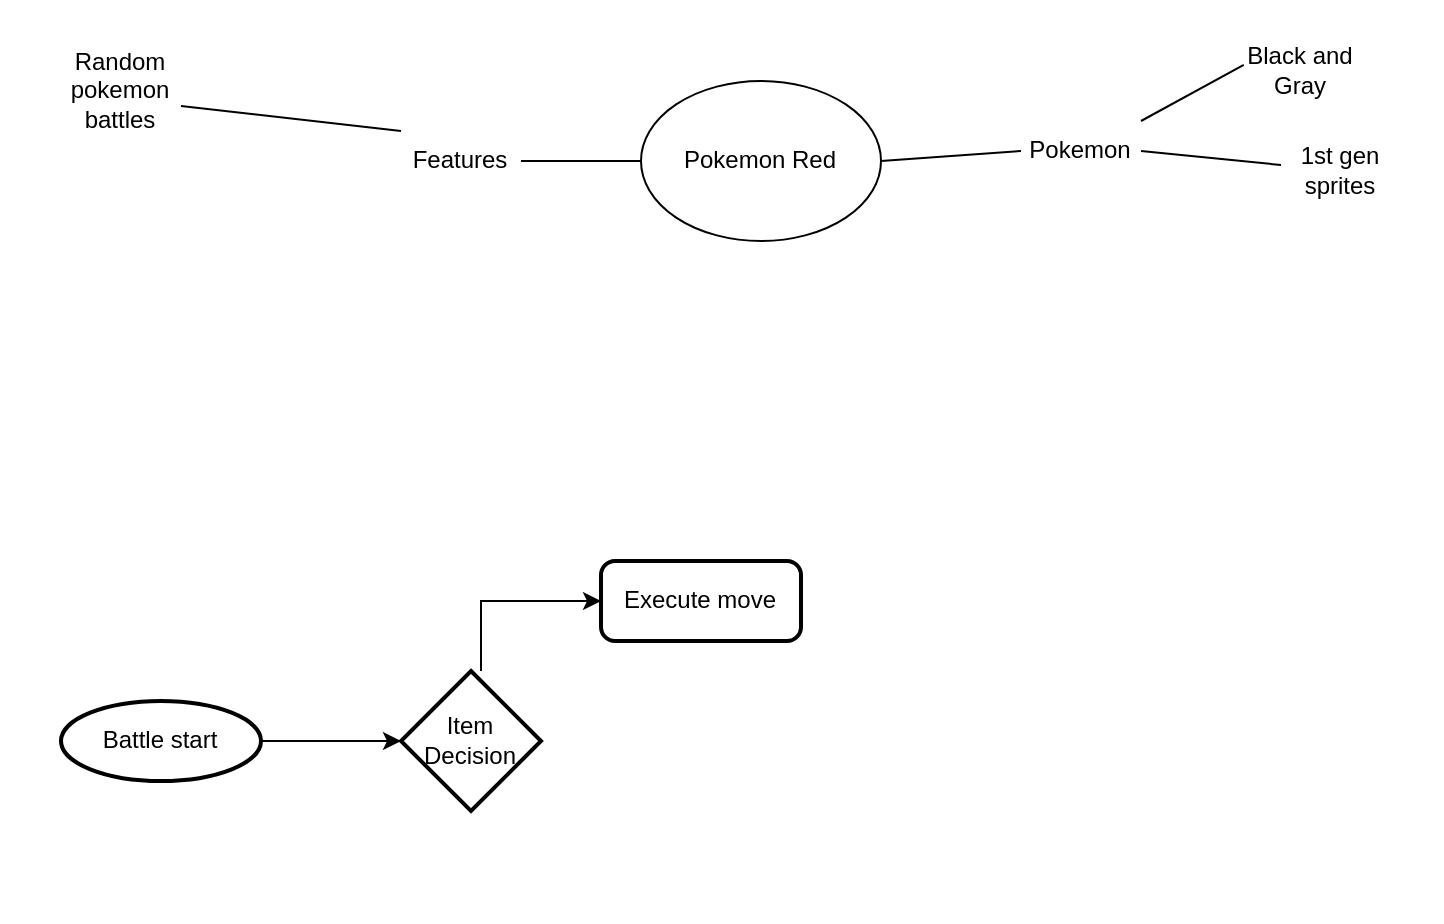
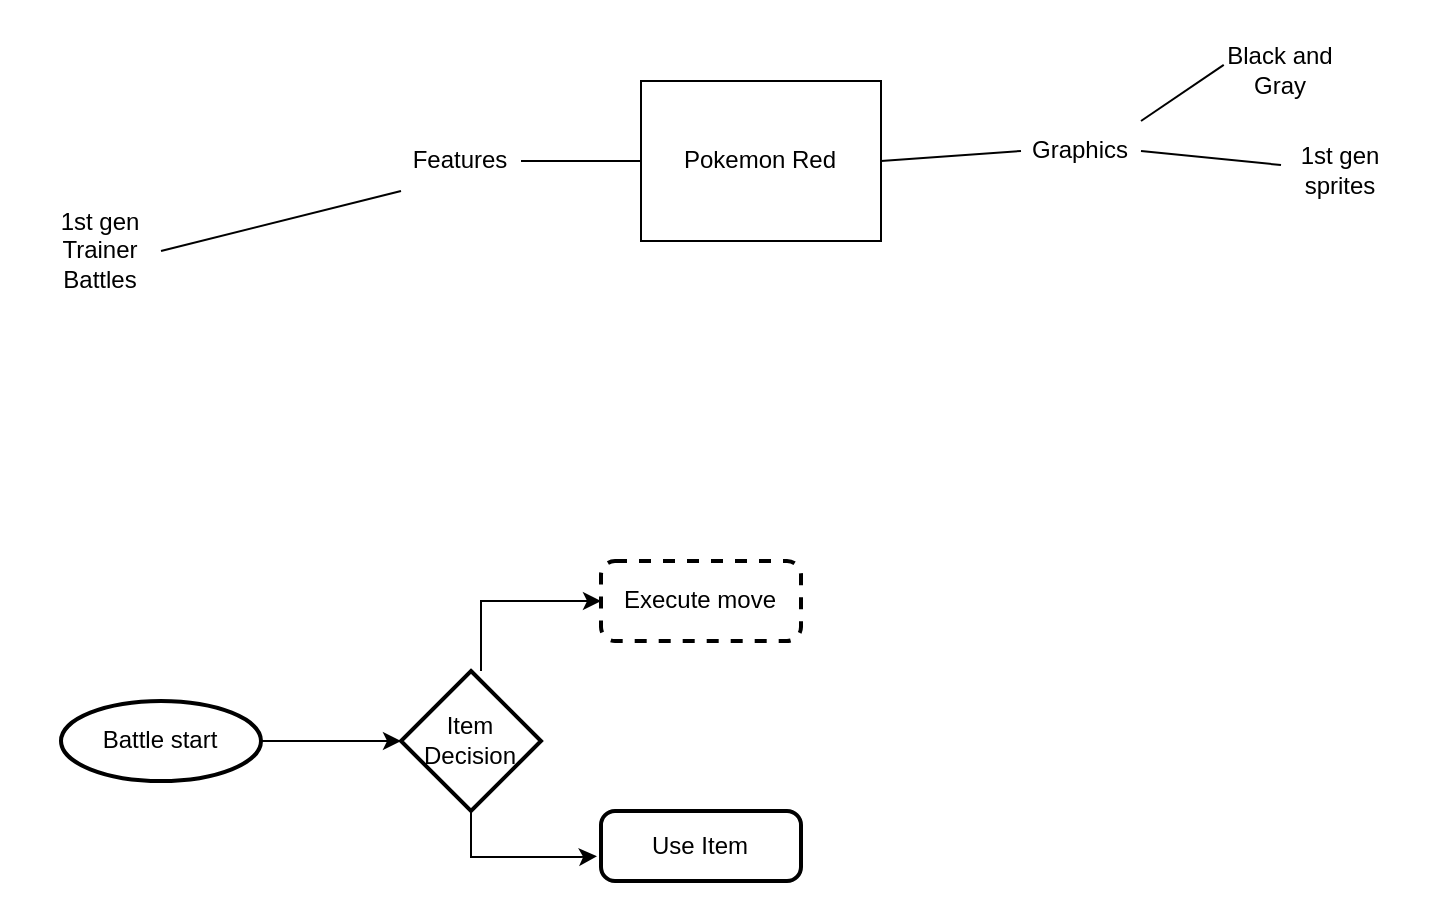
  <mxCell id="0" />
  <mxCell id="1" parent="0" />
- <mxCell id="2" value="Pokemon Red" style="ellipse;whiteSpace=wrap;html=1;" vertex="1" parent="1"><mxGeometry x="320" y="40" width="120" height="80" as="geometry" /></mxCell>
- <mxCell id="3" value="Pokemon" style="text;html=1;strokeColor=none;fillColor=none;align=center;verticalAlign=middle;whiteSpace=wrap;rounded=0;" vertex="1" parent="1"><mxGeometry x="510" y="60" width="60" height="30" as="geometry" /></mxCell>
+ <mxCell id="2" value="Pokemon Red" style="whiteSpace=wrap;html=1;rounded=0;" vertex="1" parent="1"><mxGeometry x="320" y="40" width="120" height="80" as="geometry" /></mxCell>
+ <mxCell id="3" value="Graphics" style="text;html=1;strokeColor=none;fillColor=none;align=center;verticalAlign=middle;whiteSpace=wrap;rounded=0;" vertex="1" parent="1"><mxGeometry x="510" y="60" width="60" height="30" as="geometry" /></mxCell>
  <mxCell id="4" value="" style="endArrow=none;html=1;rounded=0;entryX=0;entryY=0.5;entryDx=0;entryDy=0;exitX=1;exitY=0.5;exitDx=0;exitDy=0;" edge="1" parent="1" source="5" target="2"><mxGeometry width="50" height="50" relative="1" as="geometry"><mxPoint x="190" y="180" as="sourcePoint" /><mxPoint x="400" y="110" as="targetPoint" /></mxGeometry></mxCell>
  <mxCell id="5" value="Features" style="text;html=1;strokeColor=none;fillColor=none;align=center;verticalAlign=middle;whiteSpace=wrap;rounded=0;" vertex="1" parent="1"><mxGeometry x="200" y="65" width="60" height="30" as="geometry" /></mxCell>
+ <mxCell id="6" value="" style="endArrow=none;html=1;rounded=0;exitX=1;exitY=0.5;exitDx=0;exitDy=0;entryX=0;entryY=1;entryDx=0;entryDy=0;" edge="1" parent="1" source="7" target="5"><mxGeometry width="50" height="50" relative="1" as="geometry"><mxPoint x="130" y="180" as="sourcePoint" /><mxPoint x="190" y="180" as="targetPoint" /></mxGeometry></mxCell>
+ <mxCell id="7" value="1st gen Trainer Battles" style="text;html=1;strokeColor=none;fillColor=none;align=center;verticalAlign=middle;whiteSpace=wrap;rounded=0;" vertex="1" parent="1"><mxGeometry x="20" y="110" width="60" height="30" as="geometry" /></mxCell>
  <mxCell id="8" value="" style="endArrow=none;html=1;rounded=0;exitX=1;exitY=0.5;exitDx=0;exitDy=0;entryX=0;entryY=0.5;entryDx=0;entryDy=0;" edge="1" parent="1" source="2" target="3"><mxGeometry width="50" height="50" relative="1" as="geometry"><mxPoint x="350" y="170" as="sourcePoint" /><mxPoint x="600" y="110" as="targetPoint" /><Array as="points" /></mxGeometry></mxCell>
  <mxCell id="9" value="" style="endArrow=none;html=1;rounded=0;exitX=1;exitY=0;exitDx=0;exitDy=0;entryX=0.023;entryY=0.397;entryDx=0;entryDy=0;entryPerimeter=0;" edge="1" parent="1" source="3" target="10"><mxGeometry width="50" height="50" relative="1" as="geometry"><mxPoint x="600" y="-30" as="sourcePoint" /><mxPoint x="570" y="-20" as="targetPoint" /></mxGeometry></mxCell>
- <mxCell id="10" value="Black and Gray" style="text;html=1;strokeColor=none;fillColor=none;align=center;verticalAlign=middle;whiteSpace=wrap;rounded=0;" vertex="1" parent="1"><mxGeometry x="620" y="20" width="60" height="30" as="geometry" /></mxCell>
+ <mxCell id="10" value="Black and Gray" style="text;html=1;strokeColor=none;fillColor=none;align=center;verticalAlign=middle;whiteSpace=wrap;rounded=0;" vertex="1" parent="1"><mxGeometry x="610" y="20" width="60" height="30" as="geometry" /></mxCell>
  <mxCell id="11" value="1st gen sprites" style="text;html=1;strokeColor=none;fillColor=none;align=center;verticalAlign=middle;whiteSpace=wrap;rounded=0;" vertex="1" parent="1"><mxGeometry x="640" y="70" width="60" height="30" as="geometry" /></mxCell>
  <mxCell id="12" value="" style="endArrow=none;html=1;rounded=0;entryX=1;entryY=0.5;entryDx=0;entryDy=0;" edge="1" parent="1" source="11" target="3"><mxGeometry width="50" height="50" relative="1" as="geometry"><mxPoint x="350" y="160" as="sourcePoint" /><mxPoint x="400" y="110" as="targetPoint" /><Array as="points" /></mxGeometry></mxCell>
- <mxCell id="13" value="Random pokemon battles" style="text;html=1;strokeColor=none;fillColor=none;align=center;verticalAlign=middle;whiteSpace=wrap;rounded=0;" vertex="1" parent="1"><mxGeometry x="30" y="30" width="60" height="30" as="geometry" /></mxCell>
- <mxCell id="14" value="" style="endArrow=none;html=1;rounded=0;exitX=0;exitY=0;exitDx=0;exitDy=0;entryX=1;entryY=0.75;entryDx=0;entryDy=0;" edge="1" parent="1" source="5" target="13"><mxGeometry width="50" height="50" relative="1" as="geometry"><mxPoint x="350" y="140" as="sourcePoint" /><mxPoint x="400" y="90" as="targetPoint" /></mxGeometry></mxCell>
  <mxCell id="15" style="edgeStyle=orthogonalEdgeStyle;rounded=0;orthogonalLoop=1;jettySize=auto;html=1;" edge="1" parent="1" source="16" target="19"><mxGeometry relative="1" as="geometry" /></mxCell>
  <mxCell id="16" value="Battle start" style="strokeWidth=2;html=1;shape=mxgraph.flowchart.start_2;whiteSpace=wrap;" vertex="1" parent="1"><mxGeometry x="30" y="350" width="100" height="40" as="geometry" /></mxCell>
  <mxCell id="17" style="edgeStyle=orthogonalEdgeStyle;rounded=0;orthogonalLoop=1;jettySize=auto;html=1;entryX=0;entryY=0.5;entryDx=0;entryDy=0;" edge="1" parent="1" source="19" target="20"><mxGeometry relative="1" as="geometry"><mxPoint x="290" y="300" as="targetPoint" /><Array as="points"><mxPoint x="240" y="300" /></Array></mxGeometry></mxCell>
+ <mxCell id="18" style="edgeStyle=orthogonalEdgeStyle;rounded=0;orthogonalLoop=1;jettySize=auto;html=1;entryX=-0.02;entryY=0.646;entryDx=0;entryDy=0;entryPerimeter=0;" edge="1" parent="1" source="19" target="21"><mxGeometry relative="1" as="geometry"><mxPoint x="250" y="430" as="targetPoint" /><Array as="points"><mxPoint x="235" y="428" /><mxPoint x="290" y="428" /></Array></mxGeometry></mxCell>
  <mxCell id="19" value="Item Decision" style="strokeWidth=2;html=1;shape=mxgraph.flowchart.decision;whiteSpace=wrap;" vertex="1" parent="1"><mxGeometry x="200" y="335" width="70" height="70" as="geometry" /></mxCell>
- <mxCell id="20" value="Execute move" style="rounded=1;whiteSpace=wrap;html=1;absoluteArcSize=1;arcSize=14;strokeWidth=2;" vertex="1" parent="1"><mxGeometry x="300" y="280" width="100" height="40" as="geometry" /></mxCell>
+ <mxCell id="20" value="Execute move" style="rounded=1;whiteSpace=wrap;html=1;absoluteArcSize=1;arcSize=14;strokeWidth=2;dashed=1;" vertex="1" parent="1"><mxGeometry x="300" y="280" width="100" height="40" as="geometry" /></mxCell>
+ <mxCell id="21" value="Use Item" style="rounded=1;whiteSpace=wrap;html=1;absoluteArcSize=1;arcSize=14;strokeWidth=2;" vertex="1" parent="1"><mxGeometry x="300" y="405" width="100" height="35" as="geometry" /></mxCell>
